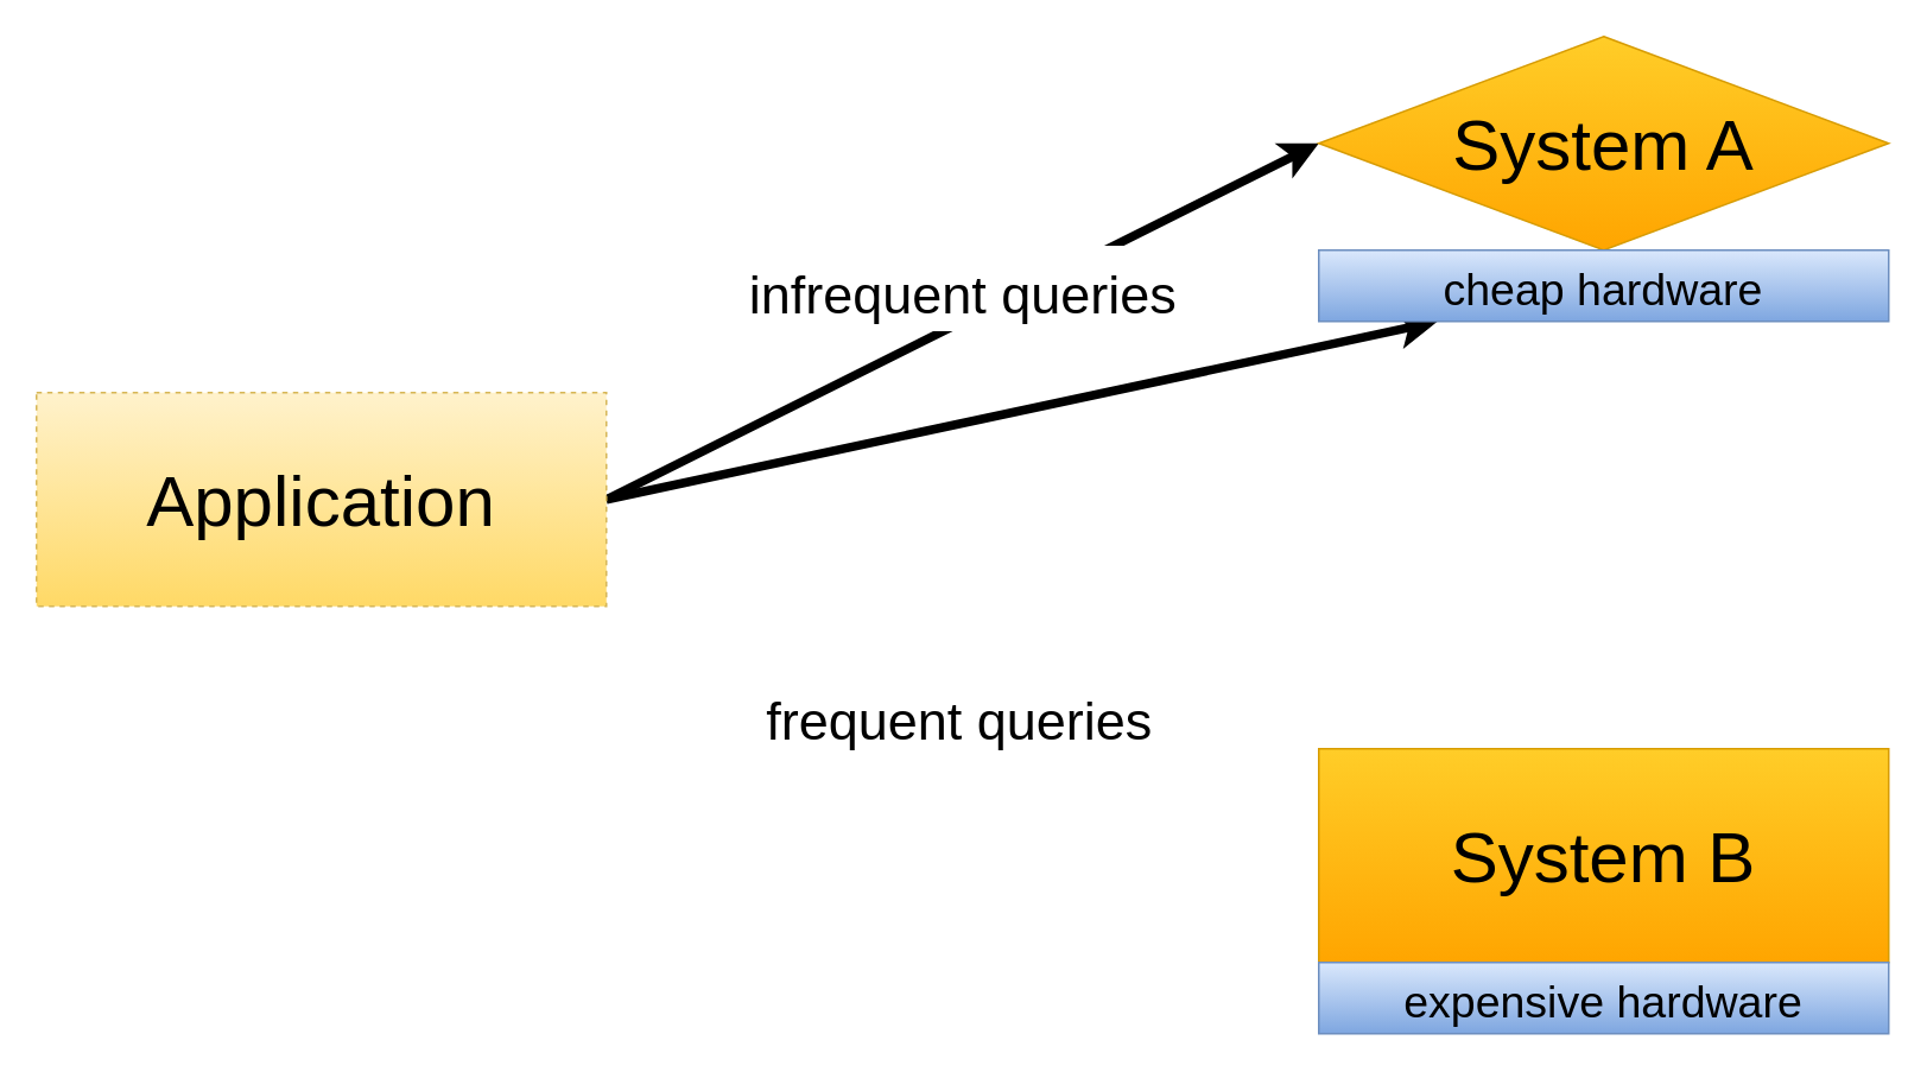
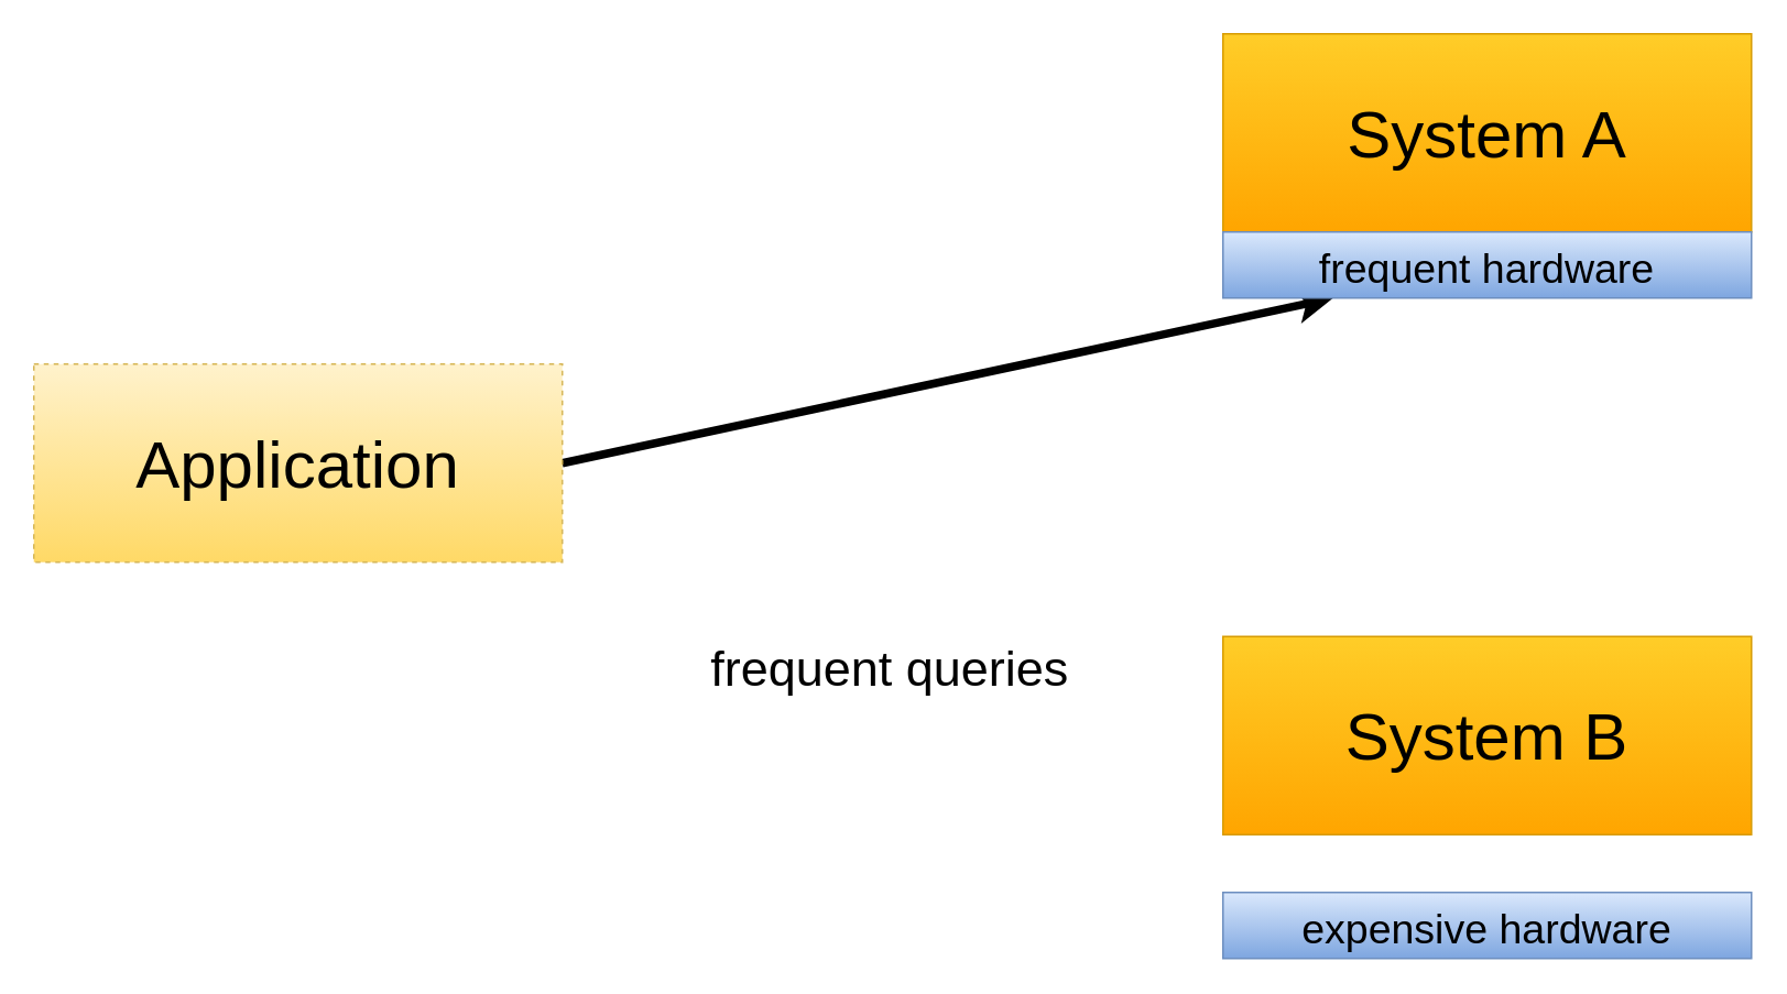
  <mxCell id="0" />
  <mxCell id="1" parent="0" />
- <mxCell id="2" style="rounded=0;orthogonalLoop=1;jettySize=auto;html=1;exitX=1;exitY=0.5;exitDx=0;exitDy=0;entryX=0;entryY=0.5;entryDx=0;entryDy=0;fontSize=40;strokeWidth=5;" parent="1" source="5" target="6" edge="1"><mxGeometry relative="1" as="geometry" /></mxCell>
- <mxCell id="3" value="&lt;font style=&quot;font-size: 30px;&quot;&gt;infrequent queries&lt;/font&gt;" style="edgeLabel;html=1;align=center;verticalAlign=middle;resizable=0;points=[];fontSize=40;" parent="2" vertex="1" connectable="0"><mxGeometry x="0.321" y="-6" relative="1" as="geometry"><mxPoint x="-67" y="7" as="offset" /></mxGeometry></mxCell>
  <mxCell id="4" style="edgeStyle=none;rounded=0;orthogonalLoop=1;jettySize=auto;html=1;exitX=1;exitY=0.5;exitDx=0;exitDy=0;fontSize=40;strokeWidth=5;" parent="1" source="5" target="10" edge="1"><mxGeometry relative="1" as="geometry" /></mxCell>
  <mxCell id="5" value="&lt;font style=&quot;font-size: 40px;&quot;&gt;Application&lt;/font&gt;" style="rounded=0;whiteSpace=wrap;html=1;fillColor=#fff2cc;gradientColor=#ffd966;strokeColor=#d6b656;dashed=1;" parent="1" vertex="1"><mxGeometry x="20" y="220" width="320" height="120" as="geometry" /></mxCell>
- <mxCell id="6" value="&lt;span style=&quot;font-size: 40px;&quot;&gt;System A&lt;/span&gt;" style="rhombus;whiteSpace=wrap;html=1;fillColor=#ffcd28;gradientColor=#ffa500;strokeColor=#d79b00;" parent="1" vertex="1"><mxGeometry x="740" y="20" width="320" height="120" as="geometry" /></mxCell>
- <mxCell id="7" value="&lt;span style=&quot;font-size: 40px;&quot;&gt;System B&lt;/span&gt;" style="rounded=0;whiteSpace=wrap;html=1;fillColor=#ffcd28;gradientColor=#ffa500;strokeColor=#d79b00;" parent="1" vertex="1"><mxGeometry x="740" y="420" width="320" height="120" as="geometry" /></mxCell>
+ <mxCell id="6" value="&lt;span style=&quot;font-size: 40px;&quot;&gt;System A&lt;/span&gt;" style="rounded=0;whiteSpace=wrap;html=1;fillColor=#ffcd28;gradientColor=#ffa500;strokeColor=#d79b00;" parent="1" vertex="1"><mxGeometry x="740" y="20" width="320" height="120" as="geometry" /></mxCell>
+ <mxCell id="7" value="&lt;span style=&quot;font-size: 40px;&quot;&gt;System B&lt;/span&gt;" style="rounded=0;whiteSpace=wrap;html=1;fillColor=#ffcd28;gradientColor=#ffa500;strokeColor=#d79b00;" parent="1" vertex="1"><mxGeometry x="740" y="385" width="320" height="120" as="geometry" /></mxCell>
  <mxCell id="8" value="&lt;font style=&quot;font-size: 30px;&quot;&gt;frequent queries&lt;/font&gt;" style="edgeLabel;html=1;align=center;verticalAlign=middle;resizable=0;points=[];fontSize=40;" parent="1" vertex="1" connectable="0"><mxGeometry x="519.998" y="399.999" as="geometry"><mxPoint x="18" as="offset" /></mxGeometry></mxCell>
  <mxCell id="9" value="&lt;font style=&quot;font-size: 25px;&quot;&gt;expensive hardware&lt;/font&gt;" style="rounded=0;whiteSpace=wrap;html=1;fontSize=30;fillColor=#dae8fc;gradientColor=#7ea6e0;strokeColor=#6c8ebf;" parent="1" vertex="1"><mxGeometry x="740" y="540" width="320" height="40" as="geometry" /></mxCell>
- <mxCell id="10" value="&lt;font style=&quot;font-size: 25px;&quot;&gt;cheap hardware&lt;/font&gt;" style="rounded=0;whiteSpace=wrap;html=1;fontSize=30;fillColor=#dae8fc;gradientColor=#7ea6e0;strokeColor=#6c8ebf;" parent="1" vertex="1"><mxGeometry x="740" y="140" width="320" height="40" as="geometry" /></mxCell>
+ <mxCell id="10" value="&lt;font style=&quot;font-size: 25px;&quot;&gt;frequent hardware&lt;/font&gt;" style="rounded=0;whiteSpace=wrap;html=1;fontSize=30;fillColor=#dae8fc;gradientColor=#7ea6e0;strokeColor=#6c8ebf;" parent="1" vertex="1"><mxGeometry x="740" y="140" width="320" height="40" as="geometry" /></mxCell>
